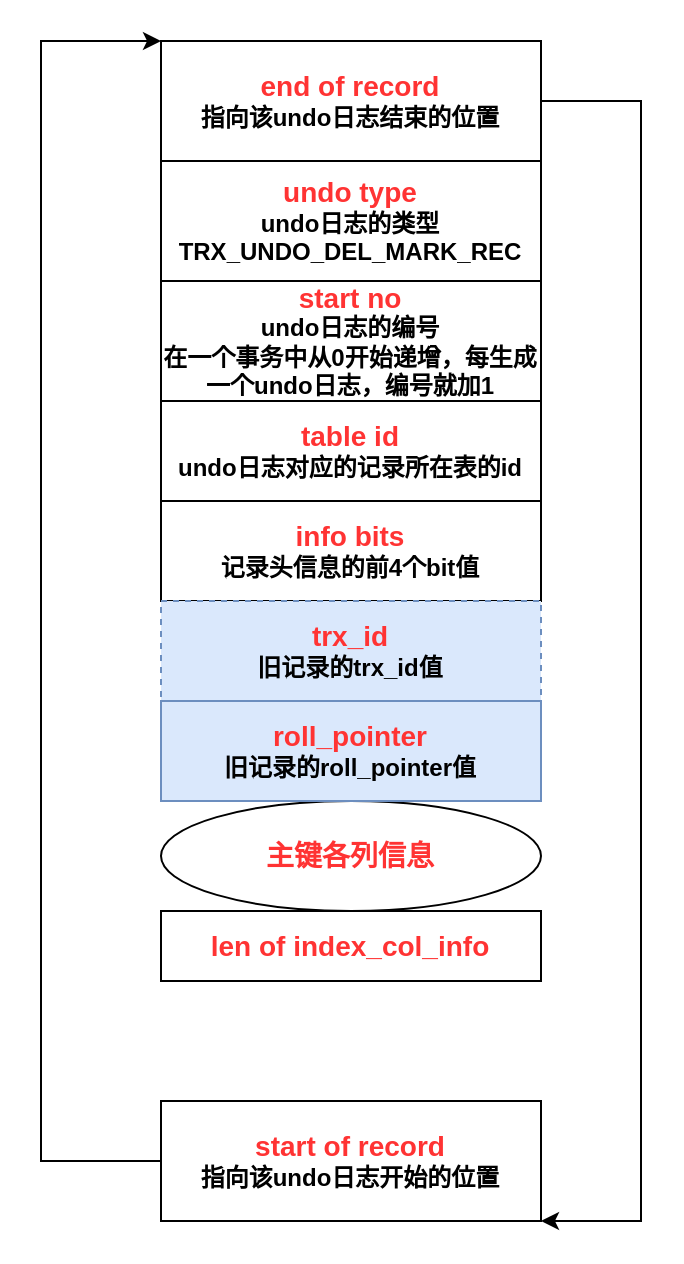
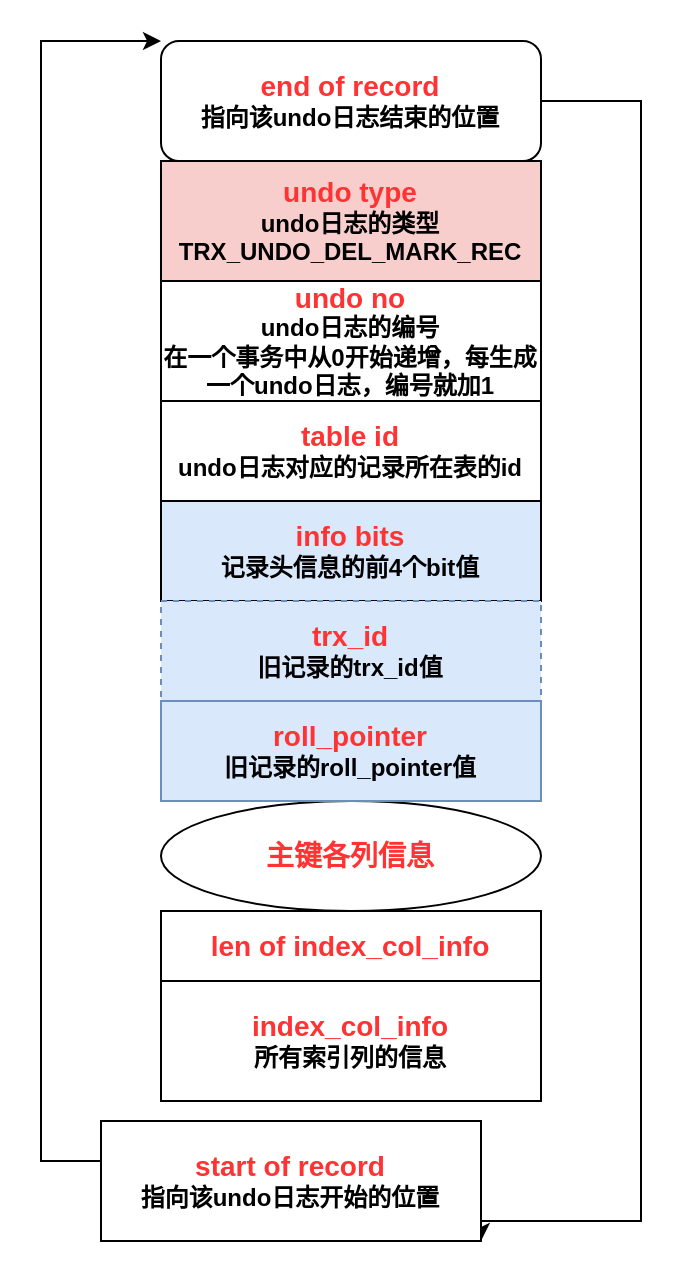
  <mxCell id="0" />
  <mxCell id="1" parent="0" />
  <mxCell id="2" style="edgeStyle=orthogonalEdgeStyle;rounded=0;orthogonalLoop=1;jettySize=auto;html=1;exitX=1;exitY=0.5;exitDx=0;exitDy=0;entryX=1;entryY=1;entryDx=0;entryDy=0;" edge="1" parent="1" source="3" target="5"><mxGeometry relative="1" as="geometry"><Array as="points"><mxPoint x="320" y="50" /><mxPoint x="320" y="610" /></Array></mxGeometry></mxCell>
- <mxCell id="3" value="&lt;b style=&quot;font-size: 14px&quot;&gt;&lt;font color=&quot;#ff3333&quot;&gt;end of record&lt;br&gt;&lt;/font&gt;&lt;/b&gt;&lt;b&gt;指向该undo日志结束的位置&lt;/b&gt;" style="rounded=0;whiteSpace=wrap;html=1;" vertex="1" parent="1"><mxGeometry x="80" y="20" width="190" height="60" as="geometry" /></mxCell>
+ <mxCell id="3" value="&lt;b style=&quot;font-size: 14px&quot;&gt;&lt;font color=&quot;#ff3333&quot;&gt;end of record&lt;br&gt;&lt;/font&gt;&lt;/b&gt;&lt;b&gt;指向该undo日志结束的位置&lt;/b&gt;" style="whiteSpace=wrap;html=1;rounded=1;" vertex="1" parent="1"><mxGeometry x="80" y="20" width="190" height="60" as="geometry" /></mxCell>
  <mxCell id="4" style="edgeStyle=orthogonalEdgeStyle;rounded=0;orthogonalLoop=1;jettySize=auto;html=1;exitX=0;exitY=0.5;exitDx=0;exitDy=0;entryX=0;entryY=0;entryDx=0;entryDy=0;" edge="1" parent="1" source="5" target="3"><mxGeometry relative="1" as="geometry"><Array as="points"><mxPoint x="20" y="580" /><mxPoint x="20" y="20" /></Array></mxGeometry></mxCell>
- <mxCell id="5" value="&lt;b style=&quot;font-size: 14px&quot;&gt;&lt;font color=&quot;#ff3333&quot;&gt;start of record&lt;br&gt;&lt;/font&gt;&lt;/b&gt;&lt;b&gt;指向该undo日志开始的位置&lt;/b&gt;" style="rounded=0;whiteSpace=wrap;html=1;" vertex="1" parent="1"><mxGeometry x="80" y="550" width="190" height="60" as="geometry" /></mxCell>
- <mxCell id="6" value="&lt;b&gt;&lt;font color=&quot;#ff3333&quot;&gt;&lt;span style=&quot;font-size: 14px&quot;&gt;undo type&lt;br&gt;&lt;/span&gt;&lt;/font&gt;undo日志的类型&lt;br&gt;TRX_UNDO_DEL_MARK_REC&lt;br&gt;&lt;/b&gt;" style="rounded=0;whiteSpace=wrap;html=1;" vertex="1" parent="1"><mxGeometry x="80" y="80" width="190" height="60" as="geometry" /></mxCell>
- <mxCell id="7" value="&lt;b&gt;&lt;font color=&quot;#ff3333&quot;&gt;&lt;span style=&quot;font-size: 14px&quot;&gt;start no&lt;br&gt;&lt;/span&gt;&lt;/font&gt;undo日志的编号&lt;br&gt;在一个事务中从0开始递增，每生成一个undo日志，编号就加1&lt;br&gt;&lt;/b&gt;" style="rounded=0;whiteSpace=wrap;html=1;" vertex="1" parent="1"><mxGeometry x="80" y="140" width="190" height="60" as="geometry" /></mxCell>
+ <mxCell id="5" value="&lt;b style=&quot;font-size: 14px&quot;&gt;&lt;font color=&quot;#ff3333&quot;&gt;start of record&lt;br&gt;&lt;/font&gt;&lt;/b&gt;&lt;b&gt;指向该undo日志开始的位置&lt;/b&gt;" style="rounded=0;whiteSpace=wrap;html=1;" vertex="1" parent="1"><mxGeometry x="50" y="560" width="190" height="60" as="geometry" /></mxCell>
+ <mxCell id="6" value="&lt;b&gt;&lt;font color=&quot;#ff3333&quot;&gt;&lt;span style=&quot;font-size: 14px&quot;&gt;undo type&lt;br&gt;&lt;/span&gt;&lt;/font&gt;undo日志的类型&lt;br&gt;TRX_UNDO_DEL_MARK_REC&lt;br&gt;&lt;/b&gt;" style="rounded=0;whiteSpace=wrap;html=1;fillColor=#f8cecc;" vertex="1" parent="1"><mxGeometry x="80" y="80" width="190" height="60" as="geometry" /></mxCell>
+ <mxCell id="7" value="&lt;b&gt;&lt;font color=&quot;#ff3333&quot;&gt;&lt;span style=&quot;font-size: 14px&quot;&gt;undo no&lt;br&gt;&lt;/span&gt;&lt;/font&gt;undo日志的编号&lt;br&gt;在一个事务中从0开始递增，每生成一个undo日志，编号就加1&lt;br&gt;&lt;/b&gt;" style="rounded=0;whiteSpace=wrap;html=1;" vertex="1" parent="1"><mxGeometry x="80" y="140" width="190" height="60" as="geometry" /></mxCell>
  <mxCell id="8" value="&lt;b&gt;&lt;font color=&quot;#ff3333&quot;&gt;&lt;span style=&quot;font-size: 14px&quot;&gt;table id&lt;br&gt;&lt;/span&gt;&lt;/font&gt;undo日志对应的记录所在表的id&lt;br&gt;&lt;/b&gt;" style="rounded=0;whiteSpace=wrap;html=1;" vertex="1" parent="1"><mxGeometry x="80" y="200" width="190" height="50" as="geometry" /></mxCell>
  <mxCell id="9" value="&lt;b&gt;&lt;font color=&quot;#ff3333&quot;&gt;&lt;span style=&quot;font-size: 14px&quot;&gt;主键各列信息&lt;/span&gt;&lt;/font&gt;&lt;br&gt;&lt;/b&gt;" style="ellipse;whiteSpace=wrap;html=1;" vertex="1" parent="1"><mxGeometry x="80" y="400" width="190" height="55" as="geometry" /></mxCell>
- <mxCell id="10" value="&lt;b&gt;&lt;font color=&quot;#ff3333&quot;&gt;&lt;span style=&quot;font-size: 14px&quot;&gt;info bits&lt;br&gt;&lt;/span&gt;&lt;/font&gt;记录头信息的前4个bit值&lt;br&gt;&lt;/b&gt;" style="rounded=0;whiteSpace=wrap;html=1;" vertex="1" parent="1"><mxGeometry x="80" y="250" width="190" height="50" as="geometry" /></mxCell>
+ <mxCell id="10" value="&lt;b&gt;&lt;font color=&quot;#ff3333&quot;&gt;&lt;span style=&quot;font-size: 14px&quot;&gt;info bits&lt;br&gt;&lt;/span&gt;&lt;/font&gt;记录头信息的前4个bit值&lt;br&gt;&lt;/b&gt;" style="rounded=0;whiteSpace=wrap;html=1;fillColor=#dae8fc;" vertex="1" parent="1"><mxGeometry x="80" y="250" width="190" height="50" as="geometry" /></mxCell>
  <mxCell id="11" value="&lt;b&gt;&lt;font color=&quot;#ff3333&quot;&gt;&lt;span style=&quot;font-size: 14px&quot;&gt;trx_id&lt;br&gt;&lt;/span&gt;&lt;/font&gt;旧记录的trx_id值&lt;br&gt;&lt;/b&gt;" style="rounded=0;whiteSpace=wrap;html=1;fillColor=#dae8fc;strokeColor=#6c8ebf;dashed=1;" vertex="1" parent="1"><mxGeometry x="80" y="300" width="190" height="50" as="geometry" /></mxCell>
  <mxCell id="12" value="&lt;b&gt;&lt;font color=&quot;#ff3333&quot;&gt;&lt;span style=&quot;font-size: 14px&quot;&gt;roll_pointer&lt;br&gt;&lt;/span&gt;&lt;/font&gt;旧记录的roll_pointer值&lt;br&gt;&lt;/b&gt;" style="rounded=0;whiteSpace=wrap;html=1;fillColor=#dae8fc;strokeColor=#6c8ebf;" vertex="1" parent="1"><mxGeometry x="80" y="350" width="190" height="50" as="geometry" /></mxCell>
  <mxCell id="13" value="&lt;b&gt;&lt;font color=&quot;#ff3333&quot;&gt;&lt;span style=&quot;font-size: 14px&quot;&gt;len of index_col_info&lt;/span&gt;&lt;/font&gt;&lt;br&gt;&lt;/b&gt;" style="rounded=0;whiteSpace=wrap;html=1;" vertex="1" parent="1"><mxGeometry x="80" y="455" width="190" height="35" as="geometry" /></mxCell>
+ <mxCell id="14" value="&lt;b&gt;&lt;font color=&quot;#ff3333&quot;&gt;&lt;span style=&quot;font-size: 14px&quot;&gt;index_col_info&lt;br&gt;&lt;/span&gt;&lt;/font&gt;所有索引列的信息&lt;br&gt;&lt;/b&gt;" style="rounded=0;whiteSpace=wrap;html=1;" vertex="1" parent="1"><mxGeometry x="80" y="490" width="190" height="60" as="geometry" /></mxCell>
